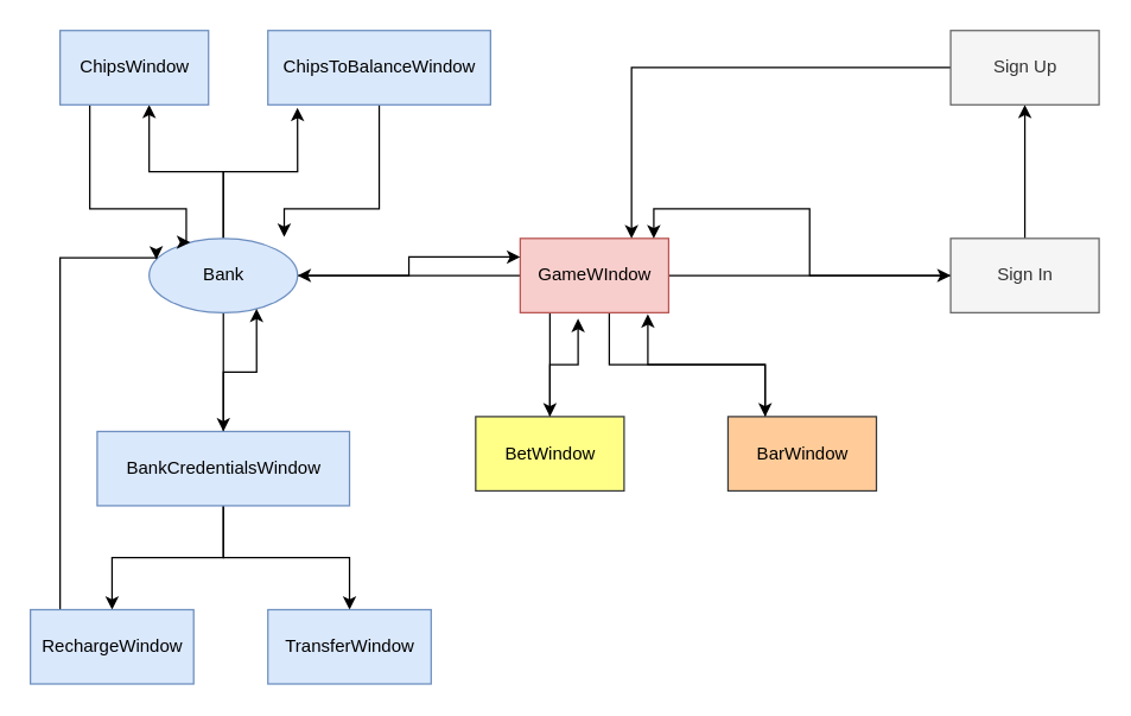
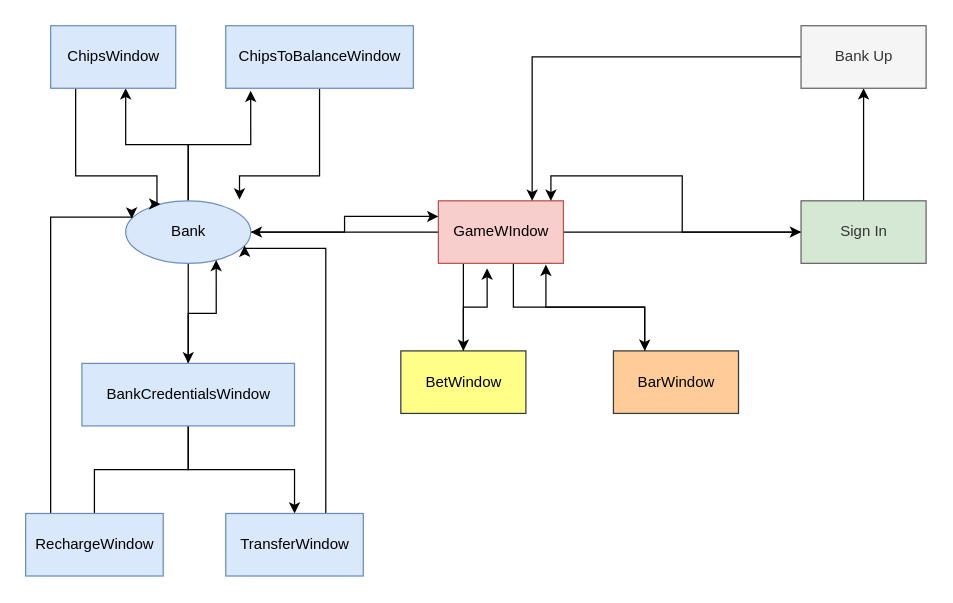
  <mxCell id="0" />
  <mxCell id="1" parent="0" />
  <mxCell id="2" style="edgeStyle=orthogonalEdgeStyle;rounded=0;orthogonalLoop=1;jettySize=auto;html=1;entryX=0;entryY=0.5;entryDx=0;entryDy=0;" edge="1" parent="1" source="6" target="9"><mxGeometry relative="1" as="geometry" /></mxCell>
  <mxCell id="3" style="edgeStyle=orthogonalEdgeStyle;rounded=0;orthogonalLoop=1;jettySize=auto;html=1;entryX=1;entryY=0.5;entryDx=0;entryDy=0;" edge="1" parent="1" source="6" target="16"><mxGeometry relative="1" as="geometry" /></mxCell>
  <mxCell id="4" style="edgeStyle=orthogonalEdgeStyle;rounded=0;orthogonalLoop=1;jettySize=auto;html=1;entryX=0.5;entryY=0;entryDx=0;entryDy=0;" edge="1" parent="1" source="6" target="30"><mxGeometry relative="1" as="geometry"><Array as="points"><mxPoint x="370" y="230" /><mxPoint x="370" y="230" /></Array></mxGeometry></mxCell>
  <mxCell id="5" style="edgeStyle=orthogonalEdgeStyle;rounded=0;orthogonalLoop=1;jettySize=auto;html=1;entryX=0.25;entryY=0;entryDx=0;entryDy=0;exitX=0.87;exitY=1;exitDx=0;exitDy=0;exitPerimeter=0;" edge="1" parent="1" source="6" target="32"><mxGeometry relative="1" as="geometry"><Array as="points"><mxPoint x="410" y="210" /><mxPoint x="410" y="245" /><mxPoint x="515" y="245" /></Array></mxGeometry></mxCell>
  <mxCell id="6" value="GameWIndow" style="html=1;dashed=0;whitespace=wrap;fillColor=#f8cecc;strokeColor=#b85450;" vertex="1" parent="1"><mxGeometry x="350" y="160" width="100" height="50" as="geometry" /></mxCell>
  <mxCell id="7" style="edgeStyle=orthogonalEdgeStyle;rounded=0;orthogonalLoop=1;jettySize=auto;html=1;" edge="1" parent="1" source="9" target="11"><mxGeometry relative="1" as="geometry" /></mxCell>
  <mxCell id="8" style="edgeStyle=orthogonalEdgeStyle;rounded=0;orthogonalLoop=1;jettySize=auto;html=1;entryX=0.9;entryY=0;entryDx=0;entryDy=0;entryPerimeter=0;" edge="1" parent="1" source="9" target="6"><mxGeometry relative="1" as="geometry" /></mxCell>
- <mxCell id="9" value="Sign In" style="html=1;dashed=0;whitespace=wrap;fillColor=#f5f5f5;strokeColor=#666666;fontColor=#333333;" vertex="1" parent="1"><mxGeometry x="640" y="160" width="100" height="50" as="geometry" /></mxCell>
+ <mxCell id="9" value="Sign In" style="html=1;dashed=0;whitespace=wrap;fillColor=#d5e8d4;strokeColor=#666666;fontColor=#333333;" vertex="1" parent="1"><mxGeometry x="640" y="160" width="100" height="50" as="geometry" /></mxCell>
  <mxCell id="10" style="edgeStyle=orthogonalEdgeStyle;rounded=0;orthogonalLoop=1;jettySize=auto;html=1;entryX=0.75;entryY=0;entryDx=0;entryDy=0;" edge="1" parent="1" source="11" target="6"><mxGeometry relative="1" as="geometry" /></mxCell>
- <mxCell id="11" value="Sign Up" style="html=1;dashed=0;whitespace=wrap;fillColor=#f5f5f5;strokeColor=#666666;fontColor=#333333;" vertex="1" parent="1"><mxGeometry x="640" y="20" width="100" height="50" as="geometry" /></mxCell>
+ <mxCell id="11" value="Bank Up" style="html=1;dashed=0;whitespace=wrap;fillColor=#f5f5f5;strokeColor=#666666;fontColor=#333333;" vertex="1" parent="1"><mxGeometry x="640" y="20" width="100" height="50" as="geometry" /></mxCell>
  <mxCell id="12" style="edgeStyle=orthogonalEdgeStyle;rounded=0;orthogonalLoop=1;jettySize=auto;html=1;" edge="1" parent="1" source="16" target="20"><mxGeometry relative="1" as="geometry" /></mxCell>
  <mxCell id="13" style="edgeStyle=orthogonalEdgeStyle;rounded=0;orthogonalLoop=1;jettySize=auto;html=1;entryX=0.6;entryY=1;entryDx=0;entryDy=0;entryPerimeter=0;" edge="1" parent="1" source="16" target="26"><mxGeometry relative="1" as="geometry" /></mxCell>
  <mxCell id="14" style="edgeStyle=orthogonalEdgeStyle;rounded=0;orthogonalLoop=1;jettySize=auto;html=1;entryX=0.133;entryY=1.04;entryDx=0;entryDy=0;entryPerimeter=0;" edge="1" parent="1" source="16" target="28"><mxGeometry relative="1" as="geometry" /></mxCell>
  <mxCell id="15" style="edgeStyle=orthogonalEdgeStyle;rounded=0;orthogonalLoop=1;jettySize=auto;html=1;entryX=0;entryY=0.25;entryDx=0;entryDy=0;" edge="1" parent="1" source="16" target="6"><mxGeometry relative="1" as="geometry" /></mxCell>
  <mxCell id="16" value="Bank" style="ellipse;html=1;dashed=0;whitespace=wrap;fillColor=#dae8fc;strokeColor=#6c8ebf;" vertex="1" parent="1"><mxGeometry x="100" y="160" width="100" height="50" as="geometry" /></mxCell>
- <mxCell id="17" style="edgeStyle=orthogonalEdgeStyle;rounded=0;orthogonalLoop=1;jettySize=auto;html=1;" edge="1" parent="1" source="20" target="22"><mxGeometry relative="1" as="geometry" /></mxCell>
+ <mxCell id="17" style="edgeStyle=orthogonalEdgeStyle;rounded=0;orthogonalLoop=1;jettySize=auto;html=1;endArrow=none;" edge="1" parent="1" source="20" target="22"><mxGeometry relative="1" as="geometry" /></mxCell>
  <mxCell id="18" style="edgeStyle=orthogonalEdgeStyle;rounded=0;orthogonalLoop=1;jettySize=auto;html=1;entryX=0.5;entryY=0;entryDx=0;entryDy=0;" edge="1" parent="1" source="20" target="24"><mxGeometry relative="1" as="geometry" /></mxCell>
  <mxCell id="19" style="edgeStyle=orthogonalEdgeStyle;rounded=0;orthogonalLoop=1;jettySize=auto;html=1;entryX=0.75;entryY=1;entryDx=0;entryDy=0;" edge="1" parent="1" source="20" target="16"><mxGeometry relative="1" as="geometry" /></mxCell>
  <mxCell id="20" value="BankCredentialsWindow" style="html=1;dashed=0;whitespace=wrap;fillColor=#dae8fc;strokeColor=#6c8ebf;" vertex="1" parent="1"><mxGeometry x="65" y="290" width="170" height="50" as="geometry" /></mxCell>
  <mxCell id="21" style="edgeStyle=orthogonalEdgeStyle;rounded=0;orthogonalLoop=1;jettySize=auto;html=1;entryX=0;entryY=0.25;entryDx=0;entryDy=0;" edge="1" parent="1" source="22" target="16"><mxGeometry relative="1" as="geometry"><mxPoint x="10" y="180" as="targetPoint" /><Array as="points"><mxPoint x="40" y="173" /></Array></mxGeometry></mxCell>
  <mxCell id="22" value="RechargeWindow" style="html=1;dashed=0;whitespace=wrap;fillColor=#dae8fc;strokeColor=#6c8ebf;" vertex="1" parent="1"><mxGeometry x="20" y="410" width="110" height="50" as="geometry" /></mxCell>
+ <mxCell id="23" style="edgeStyle=orthogonalEdgeStyle;rounded=0;orthogonalLoop=1;jettySize=auto;html=1;entryX=1;entryY=0.75;entryDx=0;entryDy=0;" edge="1" parent="1" source="24" target="16"><mxGeometry relative="1" as="geometry"><Array as="points"><mxPoint x="260" y="198" /></Array></mxGeometry></mxCell>
  <mxCell id="24" value="TransferWindow" style="html=1;dashed=0;whitespace=wrap;fillColor=#dae8fc;strokeColor=#6c8ebf;" vertex="1" parent="1"><mxGeometry x="180" y="410" width="110" height="50" as="geometry" /></mxCell>
  <mxCell id="25" style="edgeStyle=orthogonalEdgeStyle;rounded=0;orthogonalLoop=1;jettySize=auto;html=1;entryX=0.25;entryY=0;entryDx=0;entryDy=0;" edge="1" parent="1" source="26" target="16"><mxGeometry relative="1" as="geometry"><Array as="points"><mxPoint x="60" y="140" /><mxPoint x="125" y="140" /></Array></mxGeometry></mxCell>
  <mxCell id="26" value="ChipsWindow" style="html=1;dashed=0;whitespace=wrap;fillColor=#dae8fc;strokeColor=#6c8ebf;" vertex="1" parent="1"><mxGeometry x="40" y="20" width="100" height="50" as="geometry" /></mxCell>
  <mxCell id="27" style="edgeStyle=orthogonalEdgeStyle;rounded=0;orthogonalLoop=1;jettySize=auto;html=1;entryX=0.91;entryY=-0.02;entryDx=0;entryDy=0;entryPerimeter=0;" edge="1" parent="1" source="28" target="16"><mxGeometry relative="1" as="geometry"><Array as="points"><mxPoint x="255" y="140" /><mxPoint x="191" y="140" /></Array></mxGeometry></mxCell>
  <mxCell id="28" value="ChipsToBalanceWindow" style="html=1;dashed=0;whitespace=wrap;fillColor=#dae8fc;strokeColor=#6c8ebf;" vertex="1" parent="1"><mxGeometry x="180" y="20" width="150" height="50" as="geometry" /></mxCell>
  <mxCell id="29" style="edgeStyle=orthogonalEdgeStyle;rounded=0;orthogonalLoop=1;jettySize=auto;html=1;entryX=0.39;entryY=1.08;entryDx=0;entryDy=0;entryPerimeter=0;" edge="1" parent="1" source="30" target="6"><mxGeometry relative="1" as="geometry" /></mxCell>
  <mxCell id="30" value="BetWindow" style="html=1;dashed=0;whitespace=wrap;fillColor=#ffff88;strokeColor=#36393d;" vertex="1" parent="1"><mxGeometry x="320" y="280" width="100" height="50" as="geometry" /></mxCell>
  <mxCell id="31" style="edgeStyle=orthogonalEdgeStyle;rounded=0;orthogonalLoop=1;jettySize=auto;html=1;entryX=0.86;entryY=1.02;entryDx=0;entryDy=0;entryPerimeter=0;exitX=0.25;exitY=0;exitDx=0;exitDy=0;" edge="1" parent="1" source="32" target="6"><mxGeometry relative="1" as="geometry" /></mxCell>
  <mxCell id="32" value="BarWindow" style="html=1;dashed=0;whitespace=wrap;fillColor=#ffcc99;strokeColor=#36393d;" vertex="1" parent="1"><mxGeometry x="490" y="280" width="100" height="50" as="geometry" /></mxCell>
